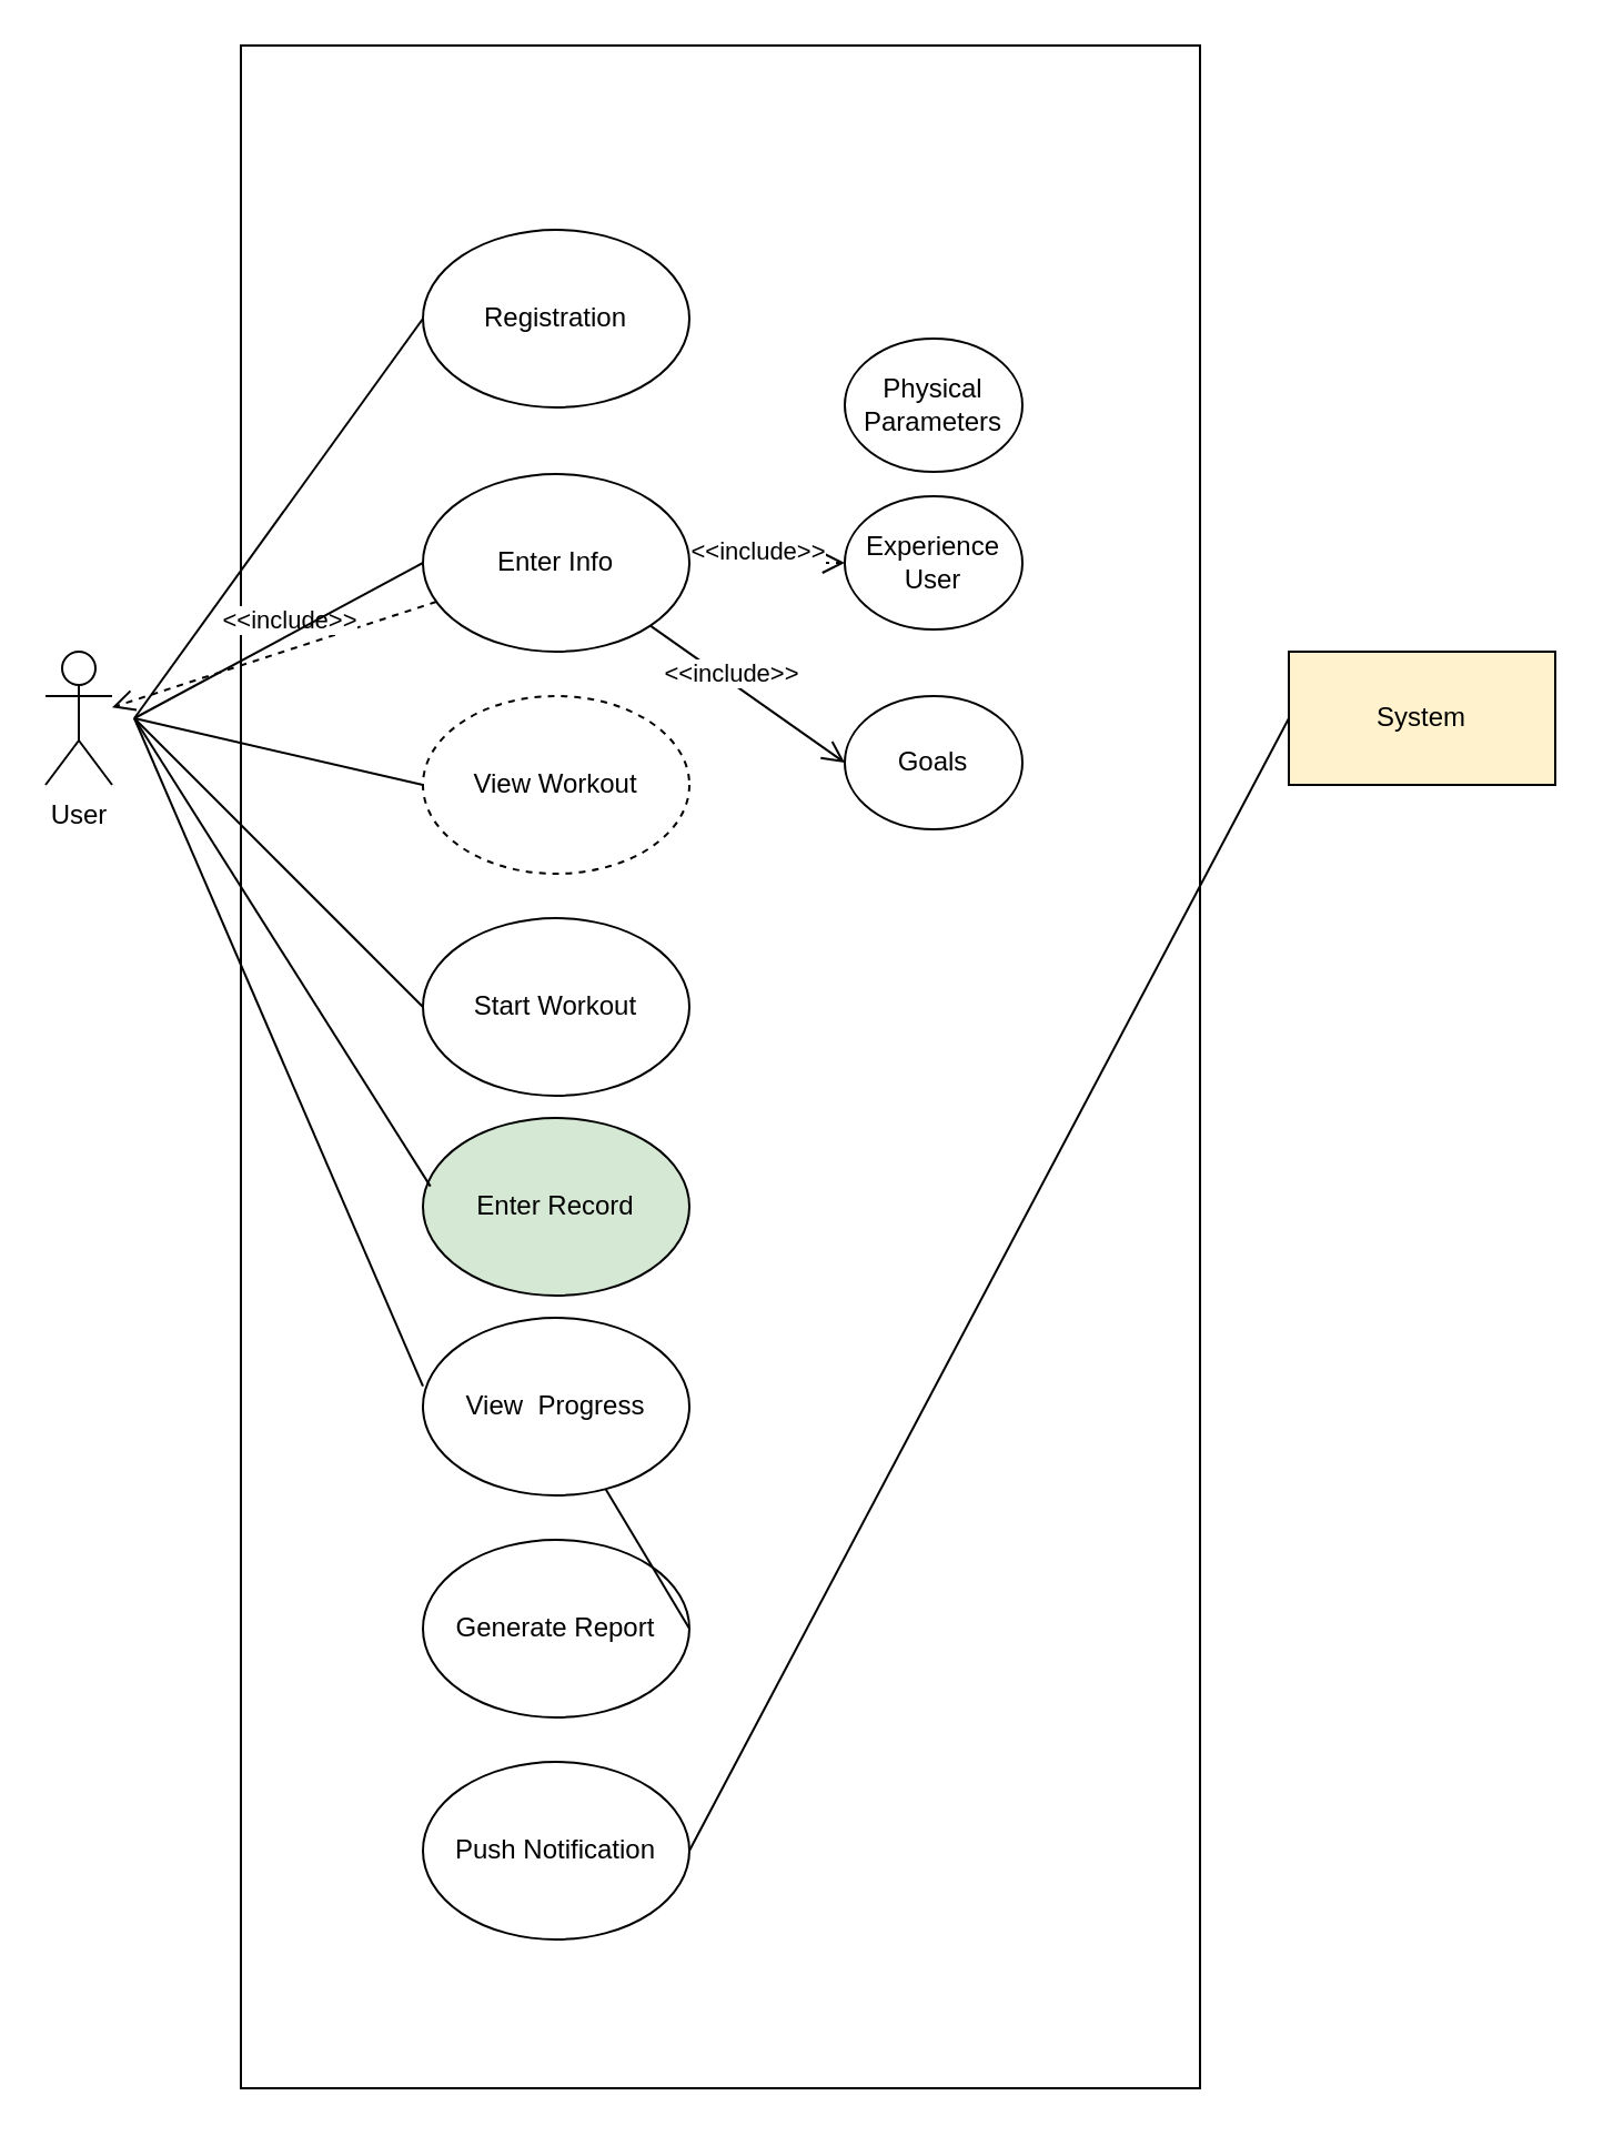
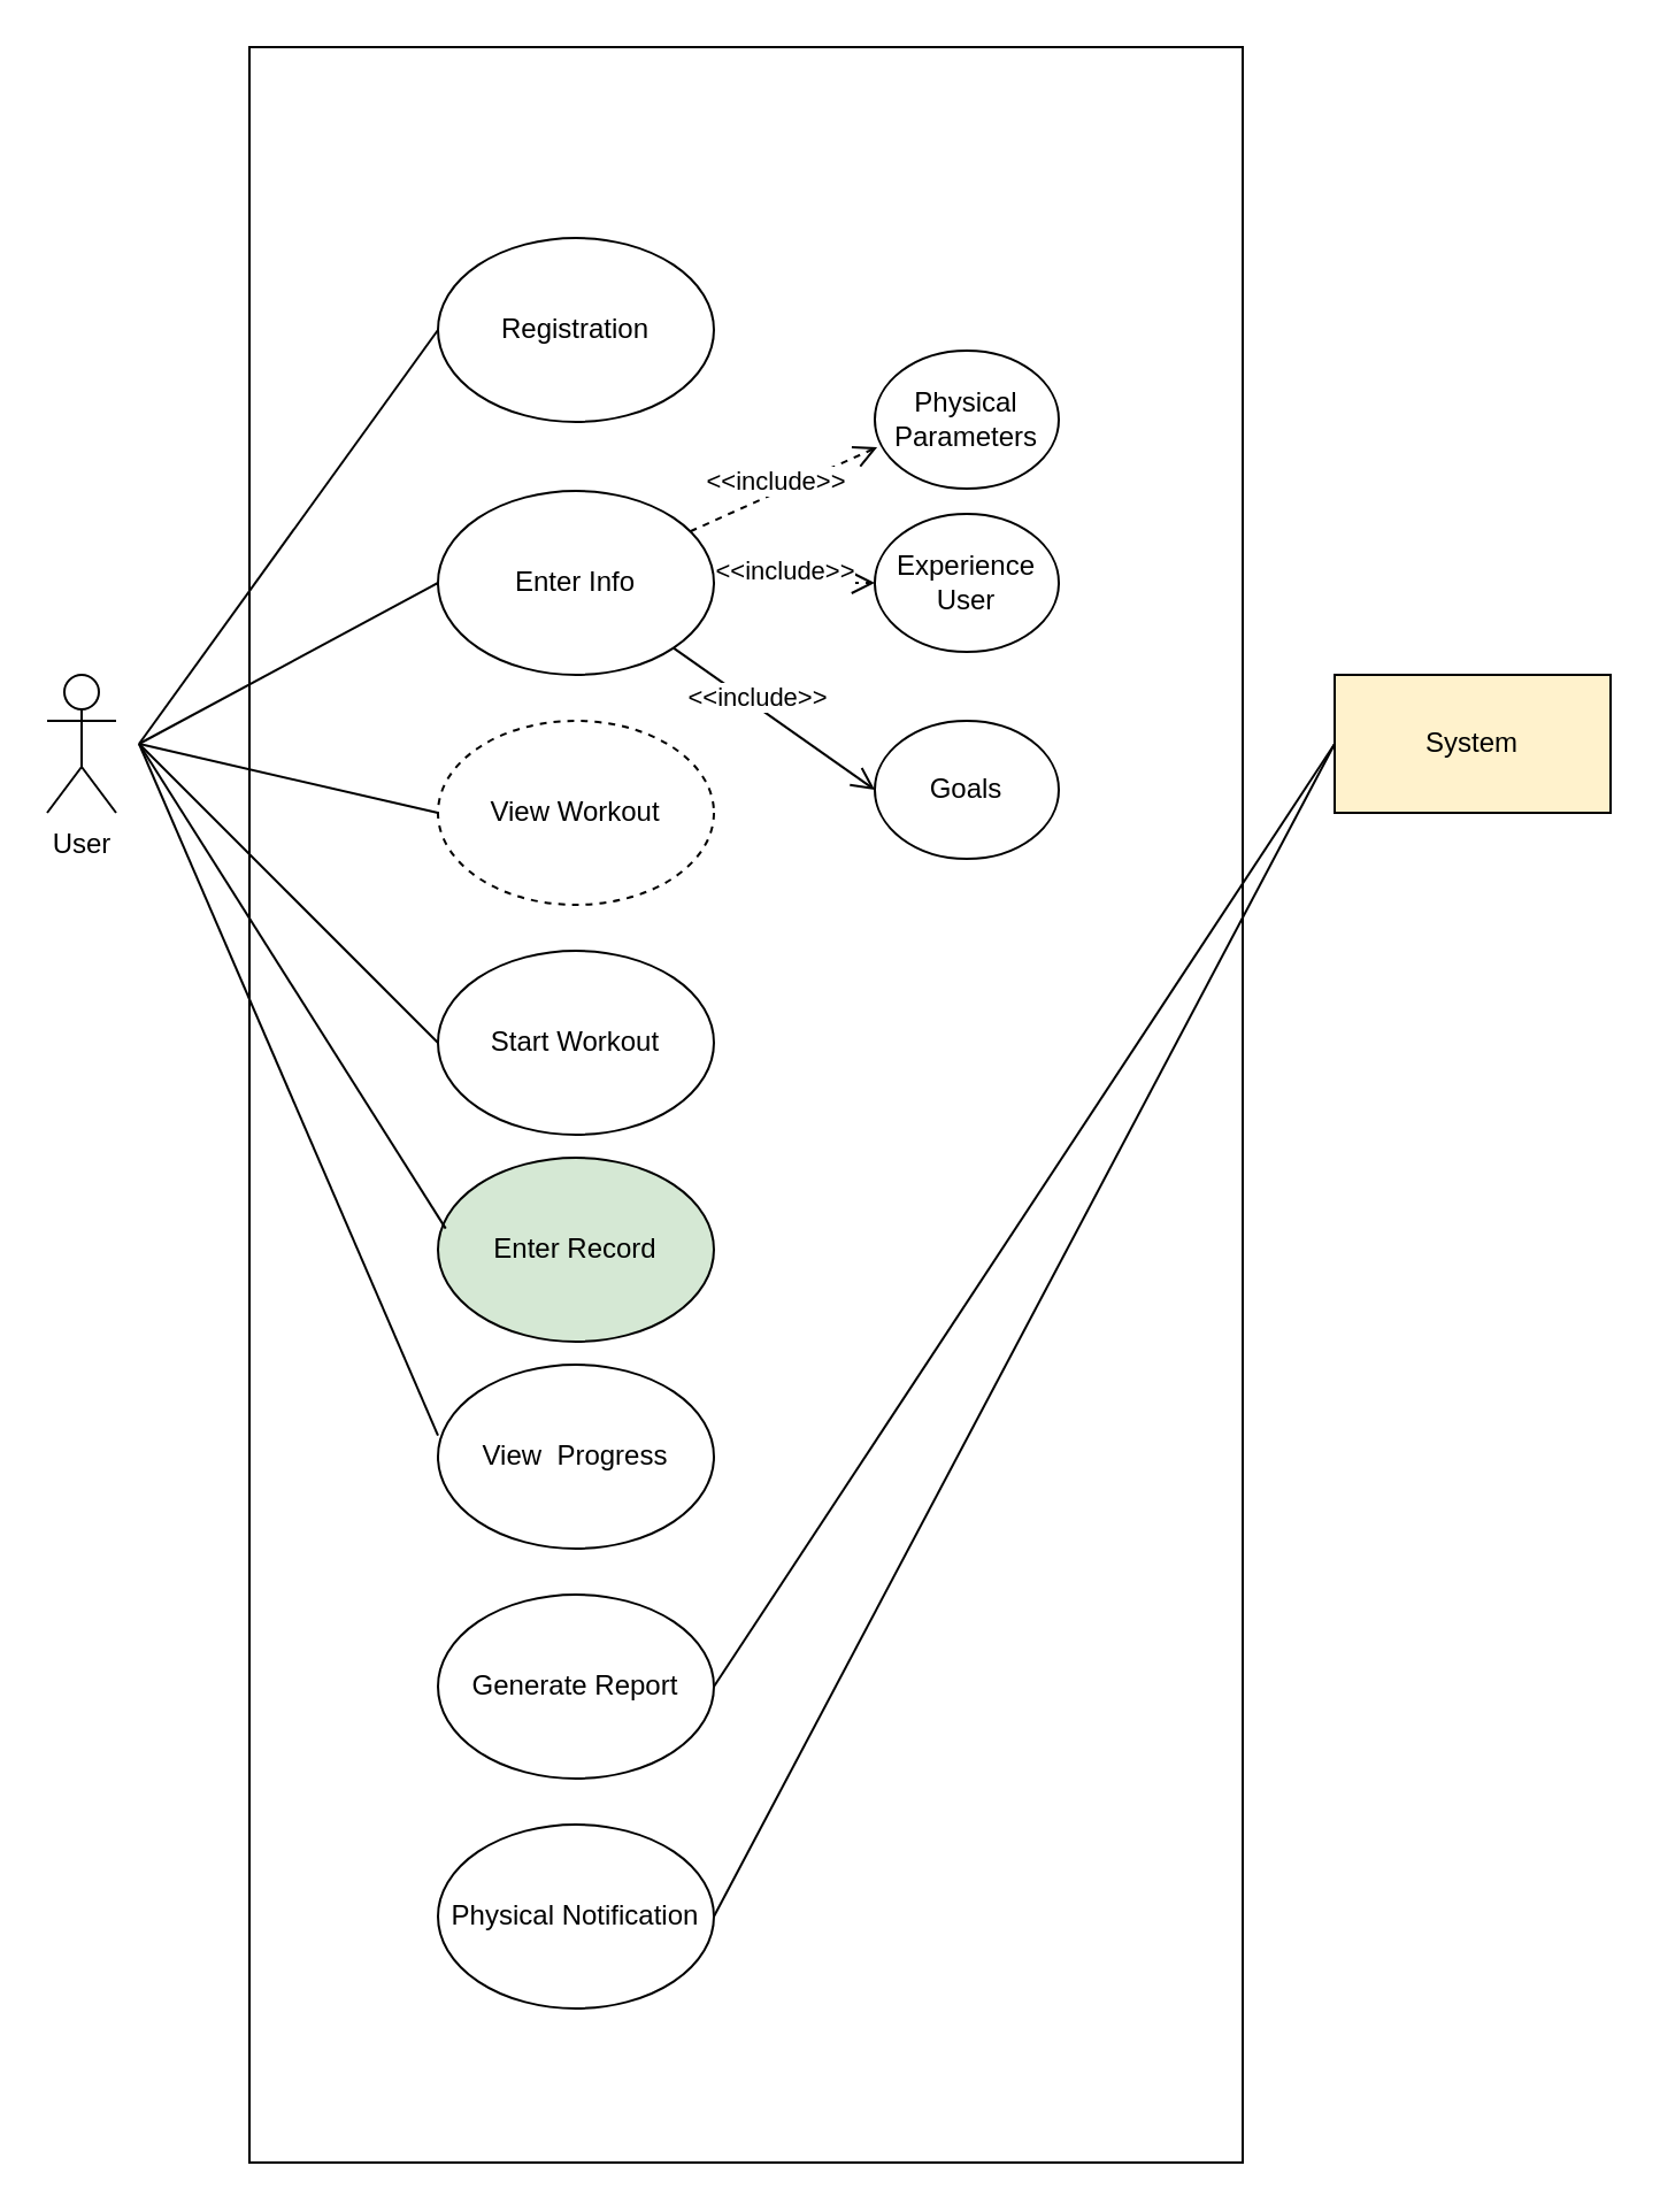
  <mxCell id="0" />
  <mxCell id="1" parent="0" />
  <mxCell id="2" value="&lt;span style=&quot;color: rgba(0, 0, 0, 0); font-family: monospace; font-size: 0px; text-align: start;&quot;&gt;%3CmxGraphModel%3E%3Croot%3E%3CmxCell%20id%3D%220%22%2F%3E%3CmxCell%20id%3D%221%22%20parent%3D%220%22%2F%3E%3CmxCell%20id%3D%222%22%20value%3D%22Full%20Name%22%20style%3D%22ellipse%3BwhiteSpace%3Dwrap%3Bhtml%3D1%3B%22%20vertex%3D%221%22%20parent%3D%221%22%3E%3CmxGeometry%20x%3D%22400%22%20y%3D%22210%22%20width%3D%2280%22%20height%3D%2260%22%20as%3D%22geometry%22%2F%3E%3C%2FmxCell%3E%3C%2Froot%3E%3C%2FmxGraphModel%3E&lt;/span&gt;" style="rounded=0;whiteSpace=wrap;html=1;imageWidth=24;" parent="1" vertex="1"><mxGeometry x="108" y="20" width="432" height="920" as="geometry" /></mxCell>
  <mxCell id="3" value="User" style="shape=umlActor;verticalLabelPosition=bottom;verticalAlign=top;html=1;outlineConnect=0;" parent="1" vertex="1"><mxGeometry x="20" y="293" width="30" height="60" as="geometry" /></mxCell>
  <mxCell id="4" value="Registration" style="ellipse;whiteSpace=wrap;html=1;" parent="1" vertex="1"><mxGeometry x="190" y="103" width="120" height="80" as="geometry" /></mxCell>
  <mxCell id="5" value="Enter Info" style="ellipse;whiteSpace=wrap;html=1;" parent="1" vertex="1"><mxGeometry x="190" y="213" width="120" height="80" as="geometry" /></mxCell>
  <mxCell id="6" value="View Workout" style="ellipse;whiteSpace=wrap;html=1;dashed=1;" parent="1" vertex="1"><mxGeometry x="190" y="313" width="120" height="80" as="geometry" /></mxCell>
  <mxCell id="7" value="View&amp;nbsp; Progress" style="ellipse;whiteSpace=wrap;html=1;" parent="1" vertex="1"><mxGeometry x="190" y="593" width="120" height="80" as="geometry" /></mxCell>
  <mxCell id="8" value="Enter Record" style="ellipse;whiteSpace=wrap;html=1;fillColor=#d5e8d4;" parent="1" vertex="1"><mxGeometry x="190" y="503" width="120" height="80" as="geometry" /></mxCell>
  <mxCell id="9" value="Start Workout" style="ellipse;whiteSpace=wrap;html=1;" parent="1" vertex="1"><mxGeometry x="190" y="413" width="120" height="80" as="geometry" /></mxCell>
  <mxCell id="10" value="Physical Parameters" style="ellipse;whiteSpace=wrap;html=1;" parent="1" vertex="1"><mxGeometry x="380" y="152" width="80" height="60" as="geometry" /></mxCell>
  <mxCell id="11" value="Experience User" style="ellipse;whiteSpace=wrap;html=1;" parent="1" vertex="1"><mxGeometry x="380" y="223" width="80" height="60" as="geometry" /></mxCell>
  <mxCell id="12" value="Goals" style="ellipse;whiteSpace=wrap;html=1;" parent="1" vertex="1"><mxGeometry x="380" y="313" width="80" height="60" as="geometry" /></mxCell>
- <mxCell id="13" value="&amp;lt;&amp;lt;include&amp;gt;&amp;gt;" style="html=1;verticalAlign=bottom;endArrow=open;dashed=1;endSize=8;rounded=0;" parent="1" target="3" edge="1" source="5"><mxGeometry x="-0.118" y="-4" relative="1" as="geometry"><mxPoint x="380" y="150.8" as="sourcePoint" /><mxPoint x="292.426" y="182.996" as="targetPoint" /><mxPoint as="offset" /></mxGeometry></mxCell>
+ <mxCell id="13" value="&amp;lt;&amp;lt;include&amp;gt;&amp;gt;" style="html=1;verticalAlign=bottom;endArrow=open;dashed=1;endSize=8;rounded=0;entryX=0.013;entryY=0.7;entryDx=0;entryDy=0;entryPerimeter=0;" parent="1" target="10" edge="1" source="5"><mxGeometry x="-0.118" y="-4" relative="1" as="geometry"><mxPoint x="380" y="150.8" as="sourcePoint" /><mxPoint x="292.426" y="182.996" as="targetPoint" /><mxPoint as="offset" /></mxGeometry></mxCell>
  <mxCell id="14" value="&amp;lt;&amp;lt;include&amp;gt;&amp;gt;" style="html=1;verticalAlign=bottom;endArrow=open;dashed=1;endSize=8;rounded=0;entryX=0;entryY=0.5;entryDx=0;entryDy=0;" parent="1" target="11" edge="1" source="5"><mxGeometry x="-0.118" y="-4" relative="1" as="geometry"><mxPoint x="380" y="220.8" as="sourcePoint" /><mxPoint x="292.426" y="252.996" as="targetPoint" /><mxPoint as="offset" /></mxGeometry></mxCell>
  <mxCell id="15" value="&amp;lt;&amp;lt;include&amp;gt;&amp;gt;" style="html=1;verticalAlign=bottom;endArrow=open;dashed=0;endSize=8;rounded=0;entryX=0;entryY=0.5;entryDx=0;entryDy=0;exitX=1;exitY=1;exitDx=0;exitDy=0;" parent="1" target="12" edge="1" source="5"><mxGeometry x="-0.118" y="-4" relative="1" as="geometry"><mxPoint x="380" y="290.8" as="sourcePoint" /><mxPoint x="292.426" y="322.996" as="targetPoint" /><mxPoint as="offset" /></mxGeometry></mxCell>
  <mxCell id="16" value="Generate Report" style="ellipse;whiteSpace=wrap;html=1;" parent="1" vertex="1"><mxGeometry x="190" y="693" width="120" height="80" as="geometry" /></mxCell>
- <mxCell id="17" value="Push Notification" style="ellipse;whiteSpace=wrap;html=1;" parent="1" vertex="1"><mxGeometry x="190" y="793" width="120" height="80" as="geometry" /></mxCell>
+ <mxCell id="17" value="Physical Notification" style="ellipse;whiteSpace=wrap;html=1;" parent="1" vertex="1"><mxGeometry x="190" y="793" width="120" height="80" as="geometry" /></mxCell>
  <mxCell id="18" value="" style="endArrow=none;html=1;rounded=0;exitX=0;exitY=0.5;exitDx=0;exitDy=0;" parent="1" source="4" edge="1"><mxGeometry width="50" height="50" relative="1" as="geometry"><mxPoint x="350" y="413" as="sourcePoint" /><mxPoint x="60" y="323" as="targetPoint" /></mxGeometry></mxCell>
  <mxCell id="19" value="" style="endArrow=none;html=1;rounded=0;exitX=0;exitY=0.5;exitDx=0;exitDy=0;" parent="1" source="5" edge="1"><mxGeometry width="50" height="50" relative="1" as="geometry"><mxPoint x="200" y="153" as="sourcePoint" /><mxPoint x="60" y="323" as="targetPoint" /></mxGeometry></mxCell>
  <mxCell id="20" value="" style="endArrow=none;html=1;rounded=0;exitX=0;exitY=0.5;exitDx=0;exitDy=0;" parent="1" source="6" edge="1"><mxGeometry width="50" height="50" relative="1" as="geometry"><mxPoint x="200" y="263" as="sourcePoint" /><mxPoint x="60" y="323" as="targetPoint" /></mxGeometry></mxCell>
  <mxCell id="21" value="" style="endArrow=none;html=1;rounded=0;exitX=0;exitY=0.5;exitDx=0;exitDy=0;" parent="1" source="9" edge="1"><mxGeometry width="50" height="50" relative="1" as="geometry"><mxPoint x="210" y="273" as="sourcePoint" /><mxPoint x="60" y="323" as="targetPoint" /></mxGeometry></mxCell>
  <mxCell id="22" value="" style="endArrow=none;html=1;rounded=0;exitX=0.028;exitY=0.385;exitDx=0;exitDy=0;exitPerimeter=0;" parent="1" source="8" edge="1"><mxGeometry width="50" height="50" relative="1" as="geometry"><mxPoint x="220" y="283" as="sourcePoint" /><mxPoint x="60" y="323" as="targetPoint" /></mxGeometry></mxCell>
  <mxCell id="23" value="" style="endArrow=none;html=1;rounded=0;exitX=0;exitY=0.385;exitDx=0;exitDy=0;exitPerimeter=0;" parent="1" source="7" edge="1"><mxGeometry width="50" height="50" relative="1" as="geometry"><mxPoint x="230" y="293" as="sourcePoint" /><mxPoint x="60" y="323" as="targetPoint" /></mxGeometry></mxCell>
- <mxCell id="24" value="" style="endArrow=none;html=1;rounded=0;exitX=1;exitY=0.5;exitDx=0;exitDy=0;" parent="1" source="16" target="7" edge="1"><mxGeometry width="50" height="50" relative="1" as="geometry"><mxPoint x="290" y="743" as="sourcePoint" /><mxPoint x="550" y="323" as="targetPoint" /></mxGeometry></mxCell>
+ <mxCell id="24" value="" style="endArrow=none;html=1;rounded=0;exitX=1;exitY=0.5;exitDx=0;exitDy=0;entryX=0;entryY=0.5;entryDx=0;entryDy=0;" parent="1" source="16" target="26" edge="1"><mxGeometry width="50" height="50" relative="1" as="geometry"><mxPoint x="290" y="743" as="sourcePoint" /><mxPoint x="550" y="323" as="targetPoint" /></mxGeometry></mxCell>
  <mxCell id="25" value="" style="endArrow=none;html=1;rounded=0;exitX=1;exitY=0.5;exitDx=0;exitDy=0;entryX=0;entryY=0.5;entryDx=0;entryDy=0;" parent="1" source="17" target="26" edge="1"><mxGeometry width="50" height="50" relative="1" as="geometry"><mxPoint x="320" y="743" as="sourcePoint" /><mxPoint x="550" y="323" as="targetPoint" /></mxGeometry></mxCell>
  <mxCell id="26" value="System" style="rounded=0;whiteSpace=wrap;html=1;fillColor=#fff2cc;" parent="1" vertex="1"><mxGeometry x="580" y="293" width="120" height="60" as="geometry" /></mxCell>
